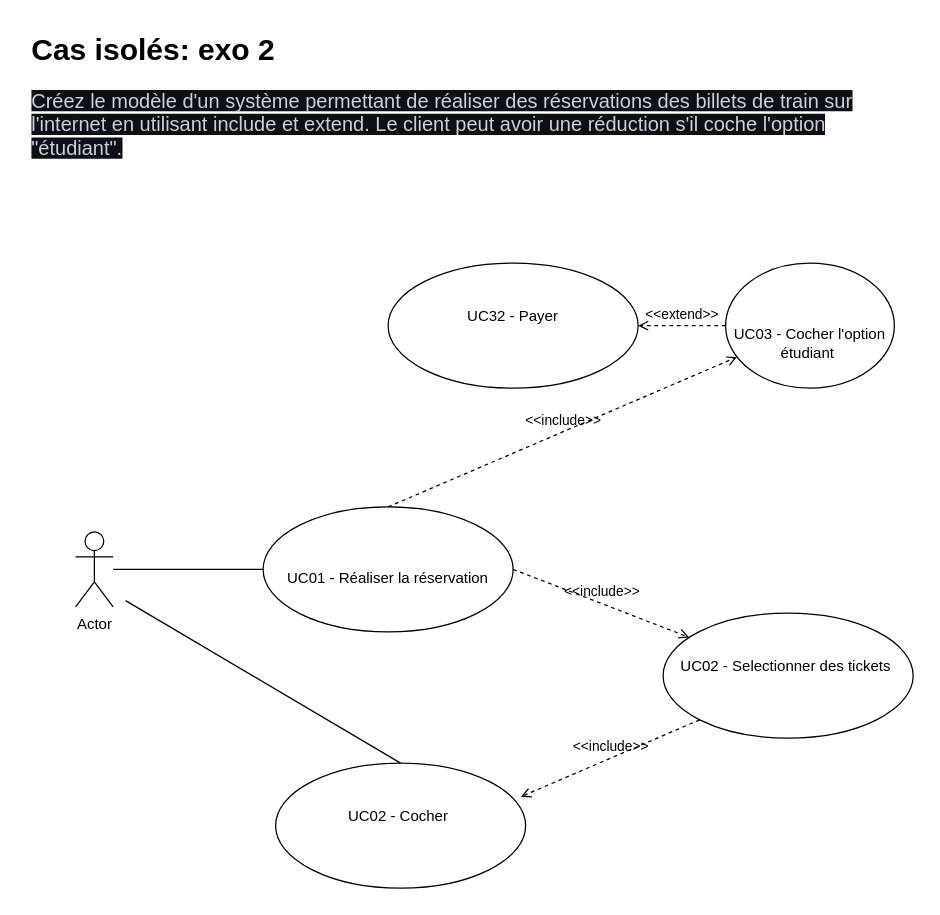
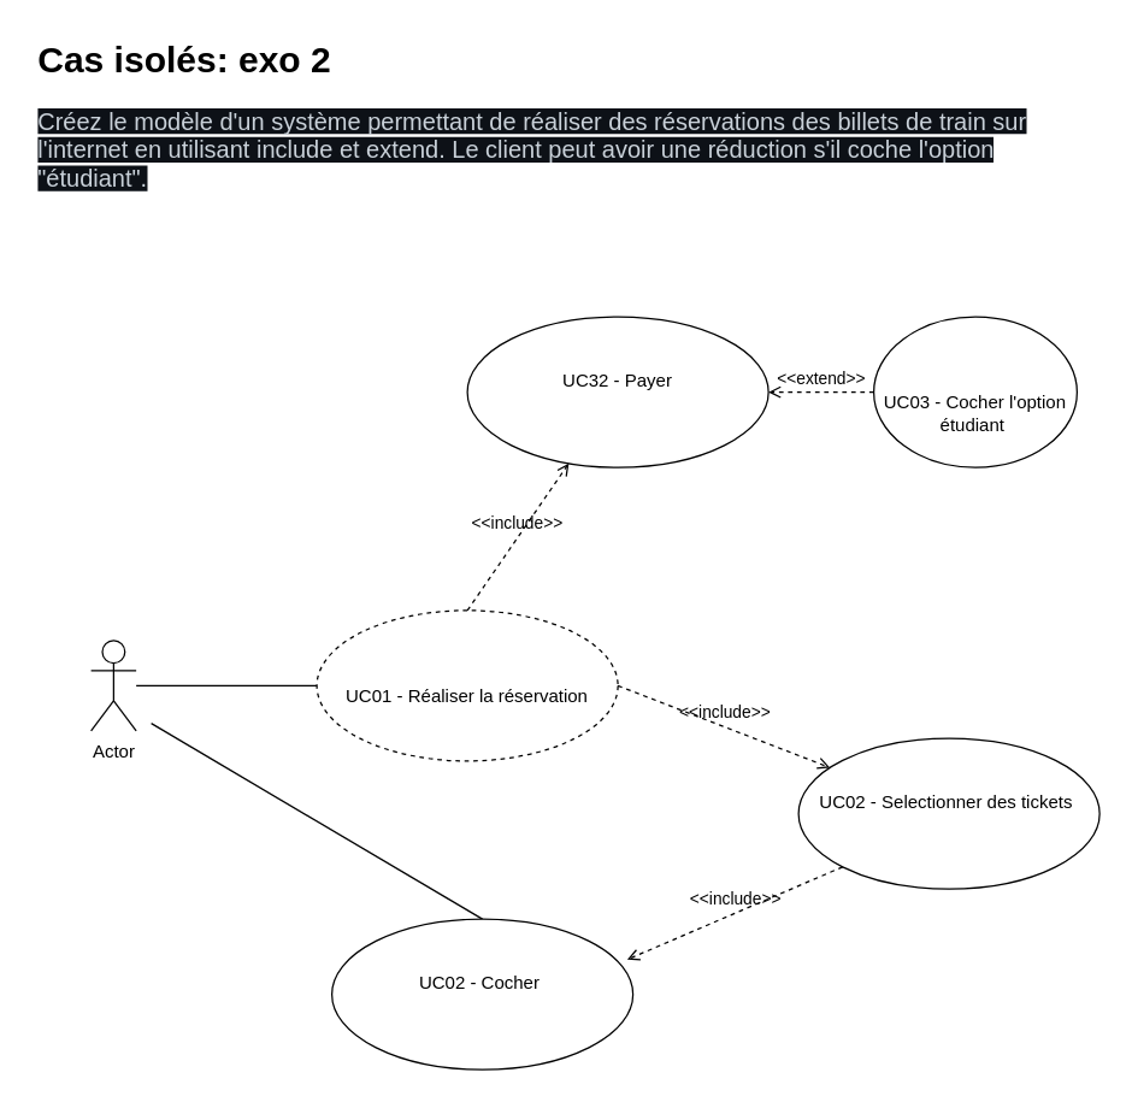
  <mxCell id="0" />
  <mxCell id="1" parent="0" />
  <mxCell id="2" value="&lt;h1&gt;Cas isolés: exo 2&amp;nbsp;&lt;/h1&gt;&lt;span style=&quot;color: rgb(201 , 209 , 217) ; font-family: , &amp;#34;blinkmacsystemfont&amp;#34; , &amp;#34;segoe ui&amp;#34; , &amp;#34;helvetica&amp;#34; , &amp;#34;arial&amp;#34; , sans-serif , &amp;#34;apple color emoji&amp;#34; , &amp;#34;segoe ui emoji&amp;#34; ; font-size: 16px ; background-color: rgb(13 , 17 , 23)&quot;&gt;Créez le modèle d'un système permettant de réaliser des réservations des billets de train sur l'internet en utilisant include et extend. Le client peut avoir une réduction s'il coche l'option &quot;étudiant&quot;.&lt;/span&gt;&lt;span style=&quot;color: rgb(201 , 209 , 217) ; font-family: , &amp;#34;blinkmacsystemfont&amp;#34; , &amp;#34;segoe ui&amp;#34; , &amp;#34;helvetica&amp;#34; , &amp;#34;arial&amp;#34; , sans-serif , &amp;#34;apple color emoji&amp;#34; , &amp;#34;segoe ui emoji&amp;#34; ; font-size: 16px ; background-color: rgb(13 , 17 , 23)&quot;&gt;&lt;br&gt;&lt;/span&gt;" style="text;html=1;strokeColor=none;fillColor=none;spacing=5;spacingTop=-20;whiteSpace=wrap;overflow=hidden;rounded=0;" vertex="1" parent="1"><mxGeometry x="20" y="20" width="690" height="140" as="geometry" /></mxCell>
  <mxCell id="3" value="" style="edgeStyle=none;html=1;endArrow=none;endFill=0;" edge="1" parent="1" source="4" target="5"><mxGeometry relative="1" as="geometry" /></mxCell>
  <mxCell id="4" value="Actor" style="shape=umlActor;verticalLabelPosition=bottom;verticalAlign=top;html=1;" vertex="1" parent="1"><mxGeometry x="60" y="425" width="30" height="60" as="geometry" /></mxCell>
- <mxCell id="5" value="&lt;br&gt;&lt;br&gt;&lt;br&gt;UC01 - Réaliser la réservation" style="ellipse;whiteSpace=wrap;html=1;verticalAlign=top;" vertex="1" parent="1"><mxGeometry x="210" y="405" width="200" height="100" as="geometry" /></mxCell>
+ <mxCell id="5" value="&lt;br&gt;&lt;br&gt;&lt;br&gt;UC01 - Réaliser la réservation" style="ellipse;whiteSpace=wrap;html=1;verticalAlign=top;dashed=1;" vertex="1" parent="1"><mxGeometry x="210" y="405" width="200" height="100" as="geometry" /></mxCell>
  <mxCell id="6" value="&lt;br&gt;&lt;br&gt;UC02 - Selectionner des tickets&amp;nbsp;" style="ellipse;whiteSpace=wrap;html=1;verticalAlign=top;" vertex="1" parent="1"><mxGeometry x="530" y="490" width="200" height="100" as="geometry" /></mxCell>
  <mxCell id="7" value="&amp;lt;&amp;lt;include&amp;gt;&amp;gt;" style="html=1;verticalAlign=bottom;labelBackgroundColor=none;endArrow=open;endFill=0;dashed=1;exitX=1;exitY=0.5;exitDx=0;exitDy=0;" edge="1" parent="1" source="5" target="6"><mxGeometry width="160" relative="1" as="geometry"><mxPoint x="340" y="565" as="sourcePoint" /><mxPoint x="500" y="565" as="targetPoint" /></mxGeometry></mxCell>
  <mxCell id="8" value="&lt;br&gt;&lt;br&gt;&lt;br&gt;UC03 - Cocher l'option étudiant&amp;nbsp;" style="ellipse;whiteSpace=wrap;html=1;verticalAlign=top;" vertex="1" parent="1"><mxGeometry x="580" y="210" width="135" height="100" as="geometry" /></mxCell>
  <mxCell id="9" value="&lt;br&gt;&lt;br&gt;UC32 - Payer" style="ellipse;whiteSpace=wrap;html=1;verticalAlign=top;" vertex="1" parent="1"><mxGeometry x="310" y="210" width="200" height="100" as="geometry" /></mxCell>
  <mxCell id="10" value="&amp;lt;&amp;lt;extend&amp;gt;&amp;gt;" style="html=1;verticalAlign=bottom;labelBackgroundColor=none;endArrow=open;endFill=0;dashed=1;entryX=1;entryY=0.5;entryDx=0;entryDy=0;" edge="1" parent="1" source="8" target="9"><mxGeometry width="160" relative="1" as="geometry"><mxPoint x="340" y="540" as="sourcePoint" /><mxPoint x="500" y="540" as="targetPoint" /></mxGeometry></mxCell>
- <mxCell id="11" value="&amp;lt;&amp;lt;include&amp;gt;&amp;gt;" style="html=1;verticalAlign=bottom;labelBackgroundColor=none;endArrow=open;endFill=0;dashed=1;exitX=0.5;exitY=0;exitDx=0;exitDy=0;" edge="1" parent="1" source="5" target="8"><mxGeometry width="160" relative="1" as="geometry"><mxPoint x="340" y="540" as="sourcePoint" /><mxPoint x="500" y="540" as="targetPoint" /></mxGeometry></mxCell>
+ <mxCell id="11" value="&amp;lt;&amp;lt;include&amp;gt;&amp;gt;" style="html=1;verticalAlign=bottom;labelBackgroundColor=none;endArrow=open;endFill=0;dashed=1;exitX=0.5;exitY=0;exitDx=0;exitDy=0;" edge="1" parent="1" source="5" target="9"><mxGeometry width="160" relative="1" as="geometry"><mxPoint x="340" y="540" as="sourcePoint" /><mxPoint x="500" y="540" as="targetPoint" /></mxGeometry></mxCell>
  <mxCell id="12" style="edgeStyle=none;html=1;exitX=0.5;exitY=0;exitDx=0;exitDy=0;endArrow=none;endFill=0;" edge="1" parent="1" source="13"><mxGeometry relative="1" as="geometry"><mxPoint x="100" y="480" as="targetPoint" /></mxGeometry></mxCell>
  <mxCell id="13" value="&lt;br&gt;&lt;br&gt;UC02 - Cocher&amp;nbsp;" style="ellipse;whiteSpace=wrap;html=1;verticalAlign=top;" vertex="1" parent="1"><mxGeometry x="220" y="610" width="200" height="100" as="geometry" /></mxCell>
  <mxCell id="14" value="&amp;lt;&amp;lt;include&amp;gt;&amp;gt;" style="html=1;verticalAlign=bottom;labelBackgroundColor=none;endArrow=open;endFill=0;dashed=1;exitX=0;exitY=1;exitDx=0;exitDy=0;entryX=0.981;entryY=0.269;entryDx=0;entryDy=0;entryPerimeter=0;" edge="1" parent="1" source="6" target="13"><mxGeometry width="160" relative="1" as="geometry"><mxPoint x="340" y="540" as="sourcePoint" /><mxPoint x="500" y="540" as="targetPoint" /></mxGeometry></mxCell>
